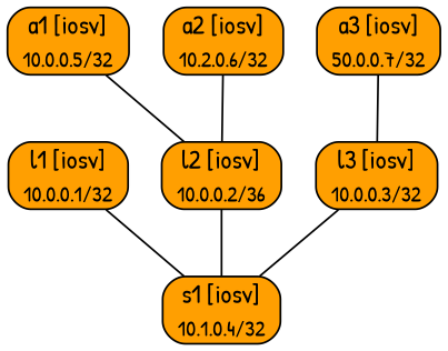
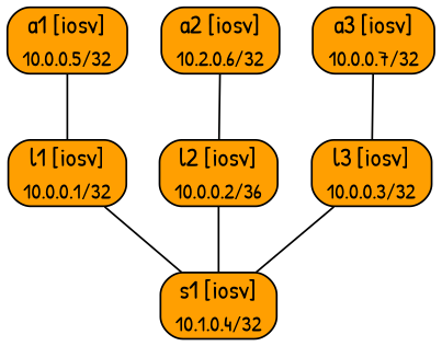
  graph {
    fontname="Patrick Hand"
    node [fillcolor="#ff9f01" fontname="Patrick Hand" shape=box style="rounded,filled"]
    edge [fontname="Patrick Hand" labeldistance=1.5 labelfontsize=10]
    n1 [label=<l1 [iosv]<br /><sub>10.0.0.1/32</sub>>]
    n2 [label=<s1 [iosv]<br /><sub>10.1.0.4/32</sub>>]
    n3 [label=<l2 [iosv]<br /><sub>10.0.0.2/36</sub>>]
    n4 [label=<l3 [iosv]<br /><sub>10.0.0.3/32</sub>>]
    n5 [label=<a1 [iosv]<br /><sub>10.0.0.5/32</sub>>]
    n6 [label=<a2 [iosv]<br /><sub>10.2.0.6/32</sub>>]
-   n7 [label=<a3 [iosv]<br /><sub>50.0.0.7/32</sub>>]
+   n7 [label=<a3 [iosv]<br /><sub>10.0.0.7/32</sub>>]
    n1 -- n2
    n3 -- n2
    n4 -- n2
-   n5 -- n3
+   n5 -- n1
    n6 -- n3
    n7 -- n4
  }
